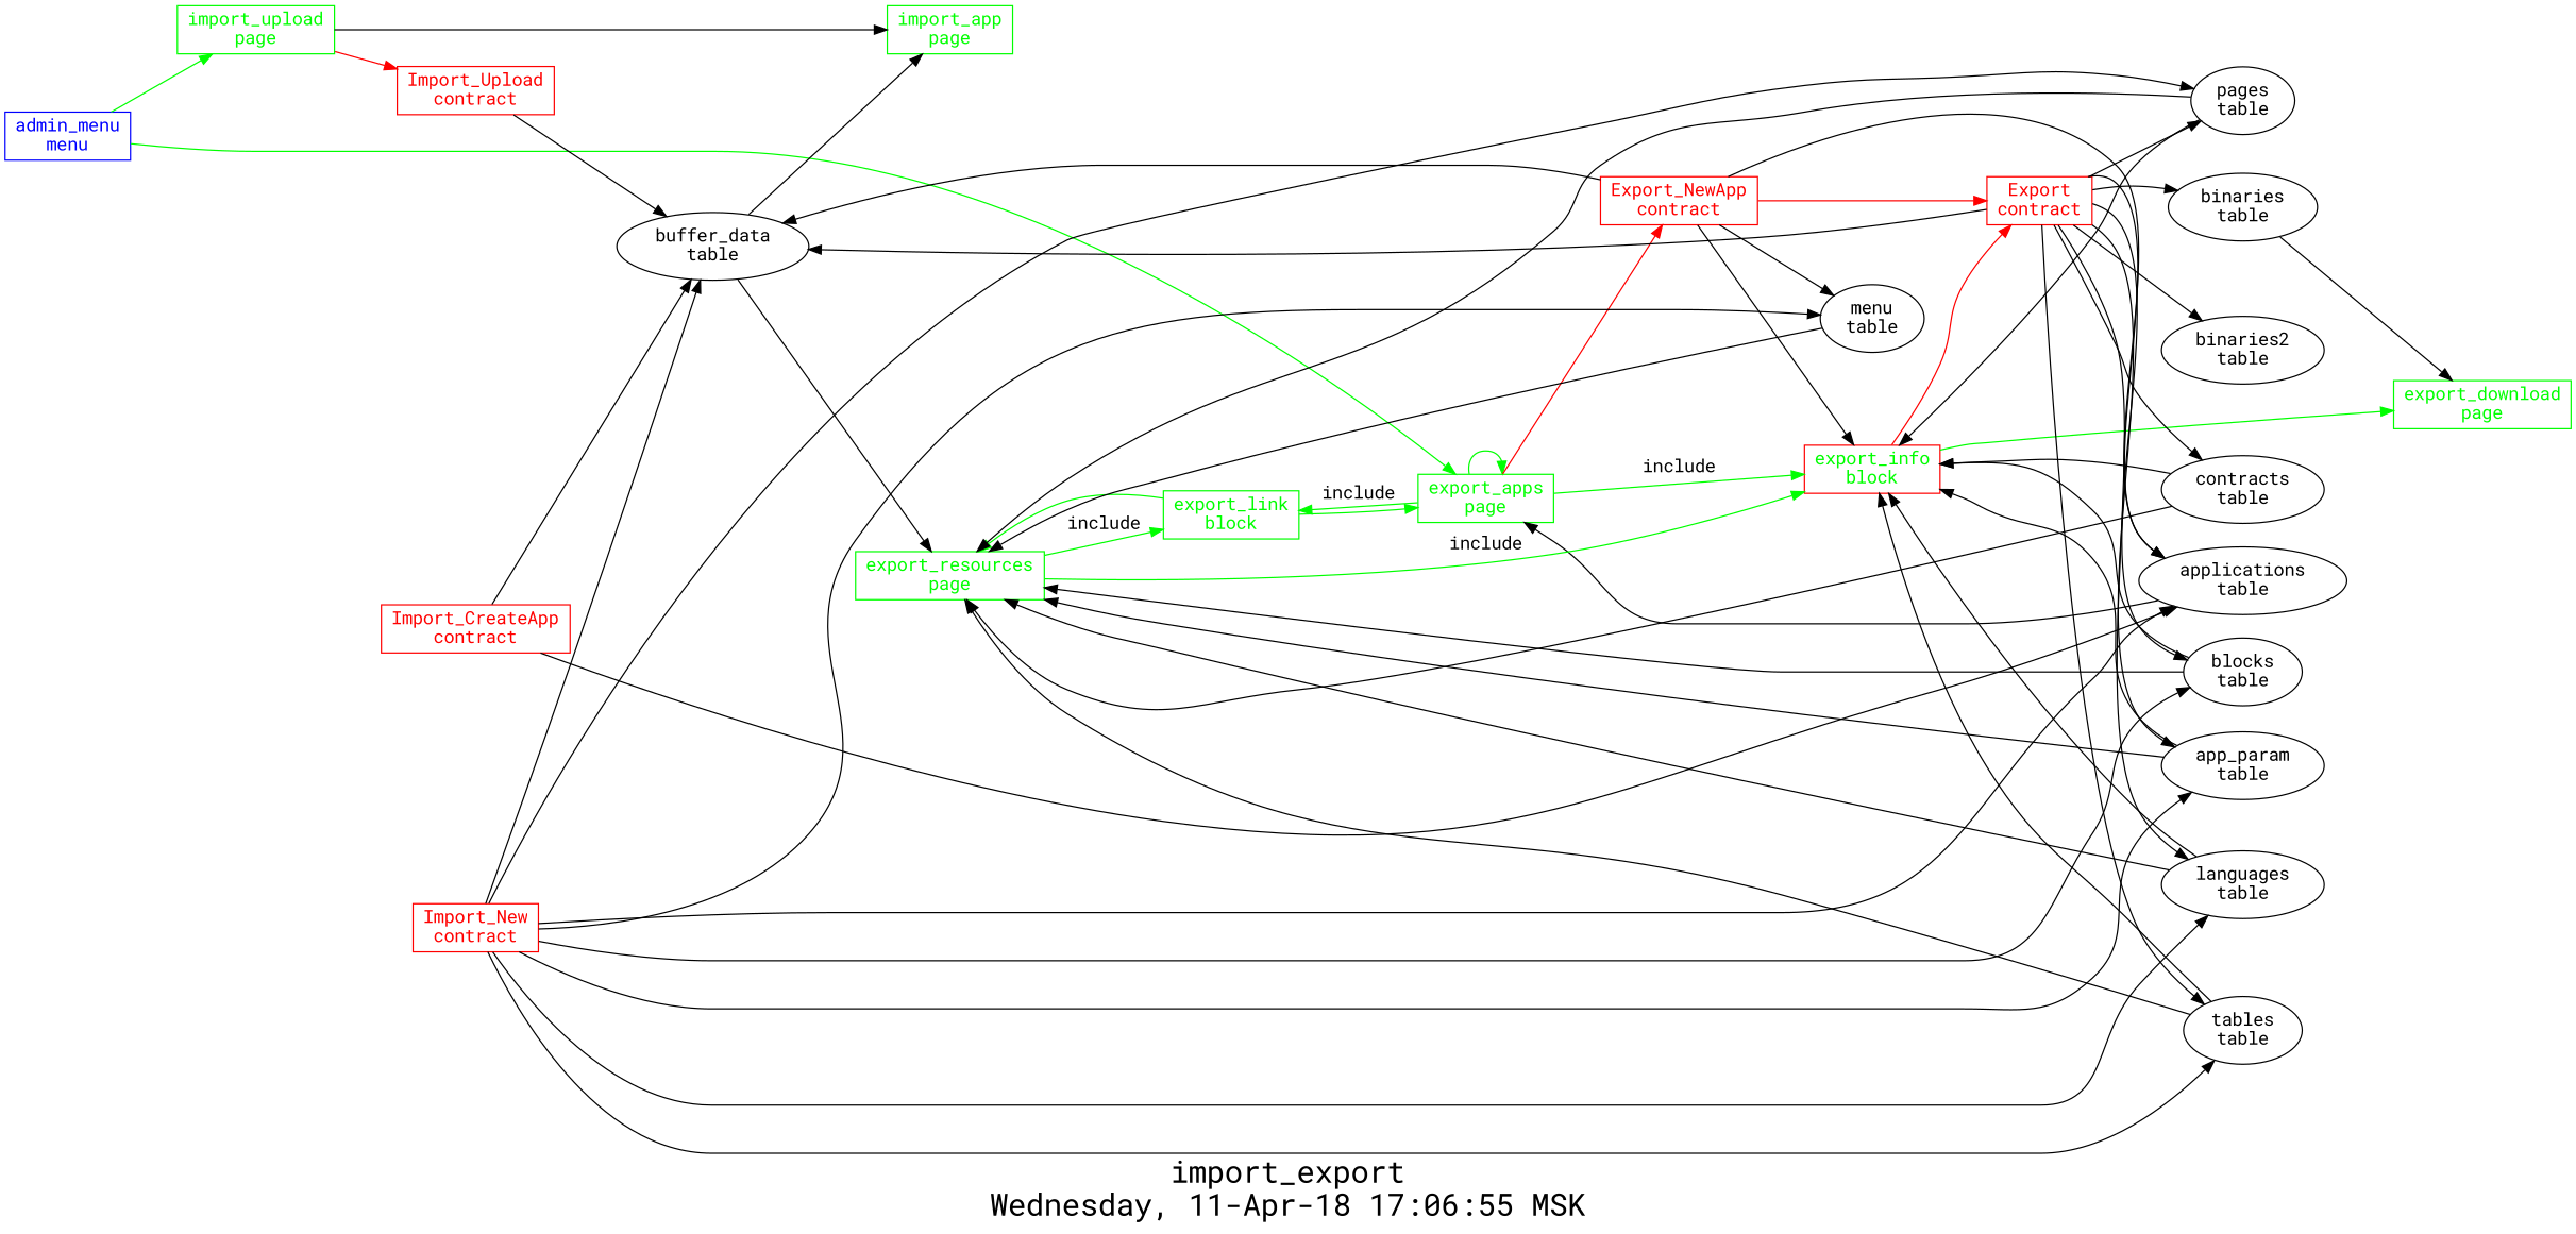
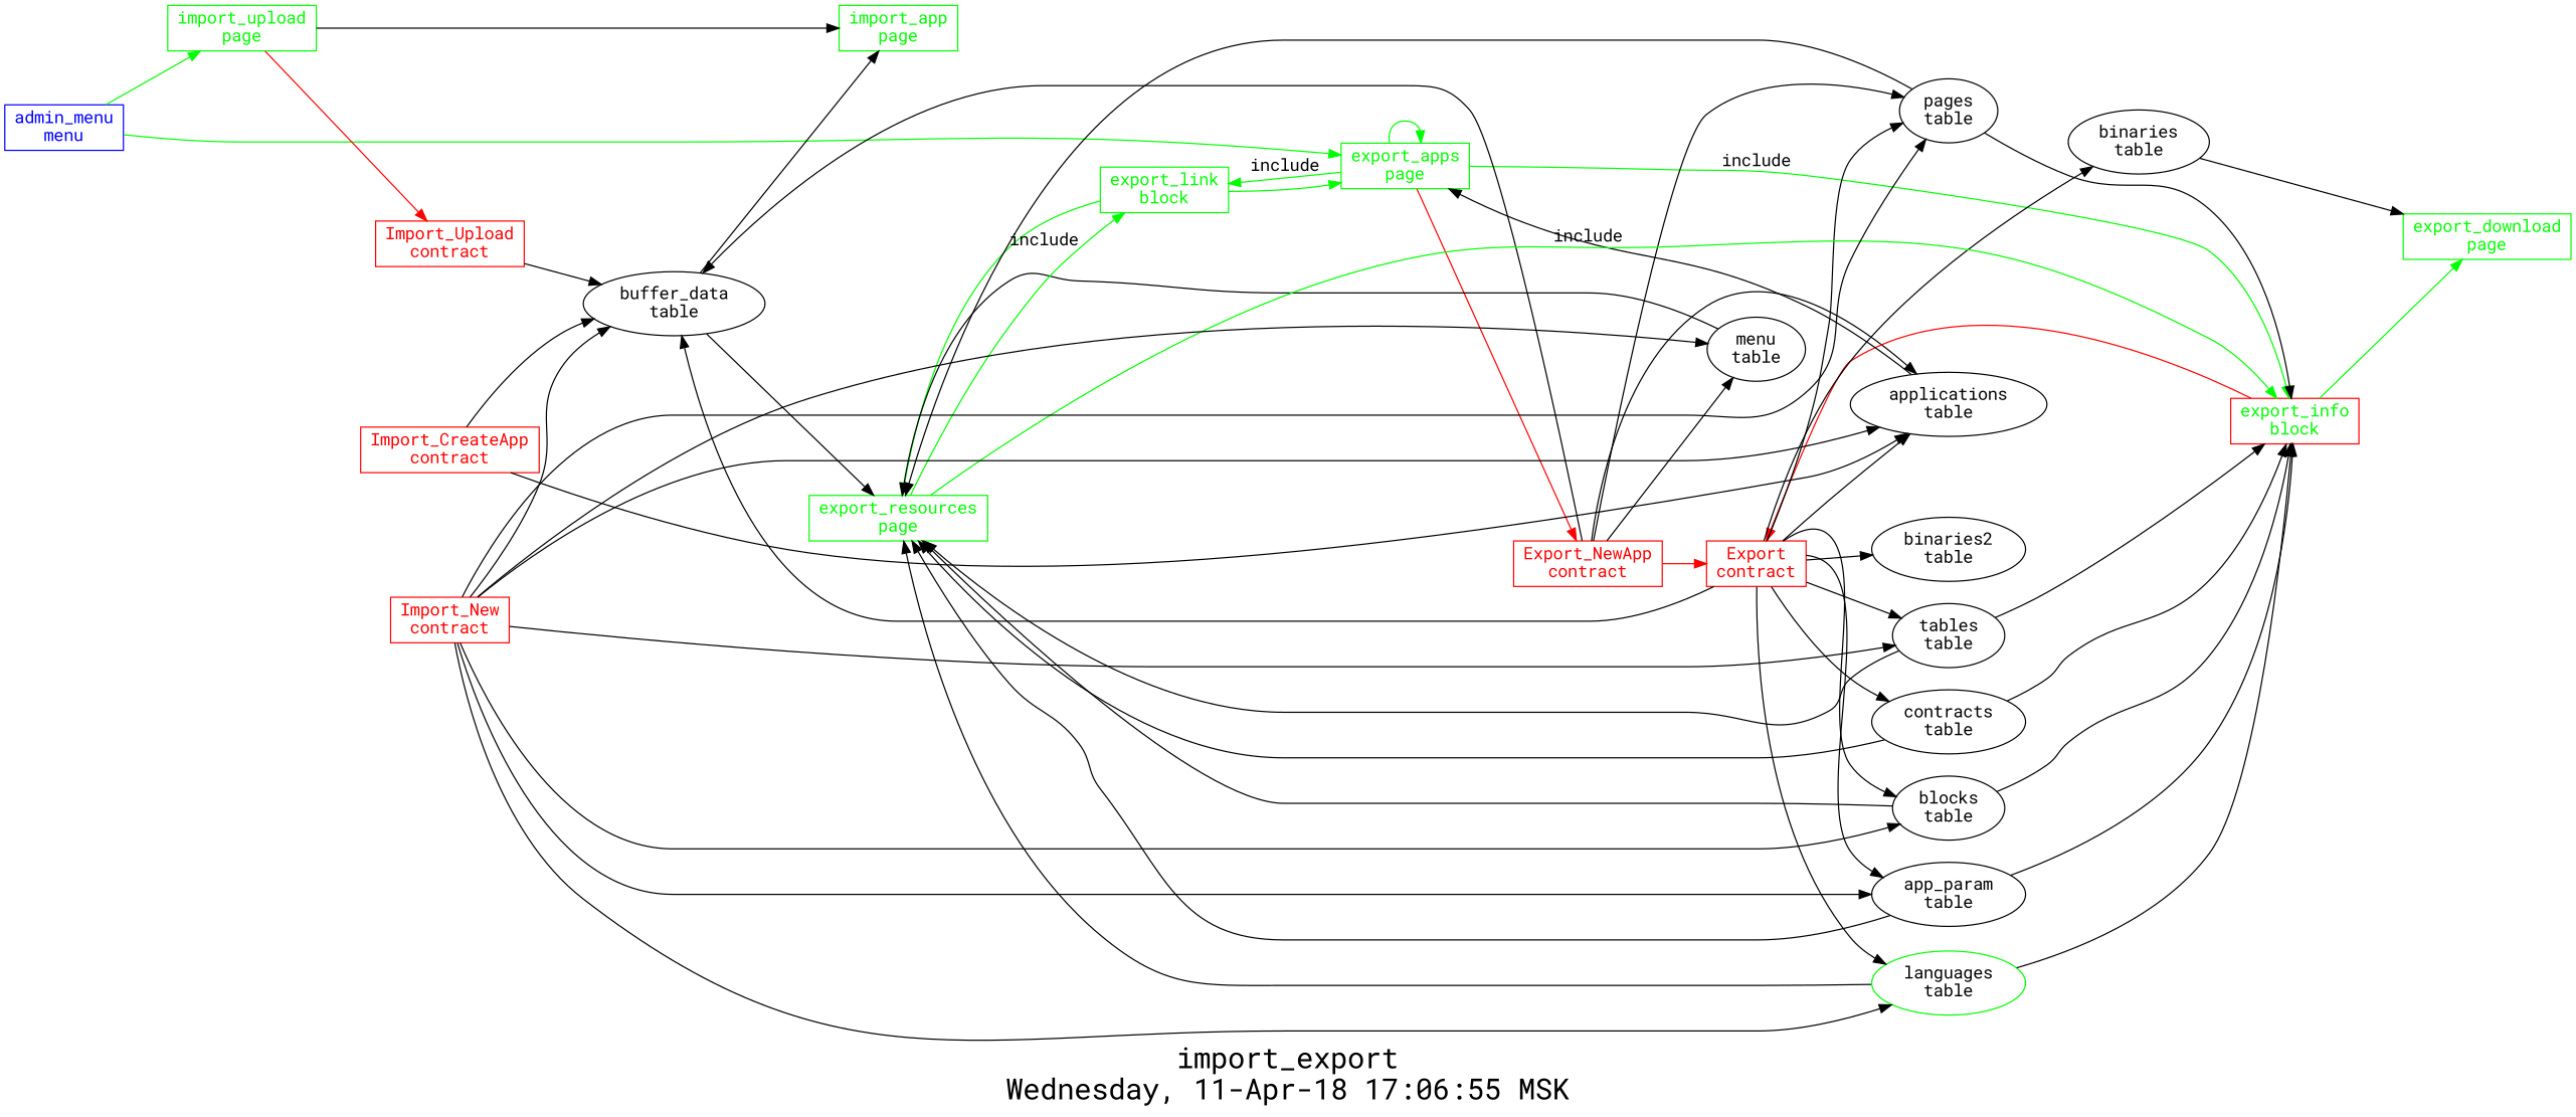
  digraph {
    fontname="Roboto Mono"
    fontsize=24
    label="import_export\nWednesday, 11-Apr-18 17:06:55 MSK"
    nojustify=true
    ordering=out
    rankdir=LR
    node [fontname="Roboto Mono" shape=record]
    edge [fontname="Roboto Mono"]
    "admin_menu\nmenu" [color=blue fontcolor=blue group=menus]
    "import_upload\npage" [color=green fontcolor=green group=pages]
    "export_apps\npage" [color=green fontcolor=green group=pages]
    "import_app\npage" [color=green fontcolor=green group=pages]
    "Import_Upload\ncontract" [color=red fontcolor=red group=contracts]
    "Export_NewApp\ncontract" [color=red fontcolor=red group=contracts]
    "export_link\nblock" [color=green fontcolor=green group=blocks]
    "export_info\nblock" [color=red fontcolor=green group=blocks]
    "buffer_data\ntable" [group=tables shape=""]
    "applications\ntable" [shape=""]
    "pages\ntable" [shape=""]
    "menu\ntable" [shape=""]
    "Export\ncontract" [color=red fontcolor=red group=contracts]
    "export_resources\npage" [color=green fontcolor=green group=pages]
    "export_download\npage" [color=green fontcolor=green group=pages]
    "binaries\ntable" [shape=""]
    "blocks\ntable" [shape=""]
    "app_param\ntable" [shape=""]
-   "languages\ntable" [shape=""]
+   "languages\ntable" [color=green shape=""]
    "contracts\ntable" [shape=""]
    "tables\ntable" [shape=""]
    "binaries2\ntable" [group=tables shape=""]
    "Import_CreateApp\ncontract" [color=red fontcolor=red group=contracts]
    "Import_New\ncontract" [color=red fontcolor=red group=contracts]
    "admin_menu\nmenu" -> "import_upload\npage" [color=green]
    "admin_menu\nmenu" -> "export_apps\npage" [color=green]
    "import_upload\npage" -> "import_app\npage" [color=black]
    "import_upload\npage" -> "Import_Upload\ncontract" [color=red]
    "export_apps\npage" -> "export_apps\npage" [color=green]
    "export_apps\npage" -> "Export_NewApp\ncontract" [color=red]
    "export_apps\npage" -> "export_link\nblock" [color=green label=include]
    "export_apps\npage" -> "export_info\nblock" [color=green label=include]
    "Import_Upload\ncontract" -> "buffer_data\ntable"
    "Export_NewApp\ncontract" -> "buffer_data\ntable"
    "Export_NewApp\ncontract" -> "applications\ntable"
-   "Export_NewApp\ncontract" -> "export_info\nblock"
+   "Export_NewApp\ncontract" -> "pages\ntable"
    "Export_NewApp\ncontract" -> "menu\ntable"
    "Export_NewApp\ncontract" -> "Export\ncontract" [color=red]
    "export_link\nblock" -> "export_apps\npage" [color=green]
    "export_link\nblock" -> "export_resources\npage" [color=green]
    "export_info\nblock" -> "Export\ncontract" [color=red]
    "export_info\nblock" -> "export_download\npage" [color=green]
    "buffer_data\ntable" -> "import_app\npage"
    "buffer_data\ntable" -> "export_resources\npage"
    "applications\ntable" -> "export_apps\npage"
    "pages\ntable" -> "export_info\nblock"
    "pages\ntable" -> "export_resources\npage"
    "menu\ntable" -> "export_resources\npage"
    "Export\ncontract" -> "buffer_data\ntable"
    "Export\ncontract" -> "applications\ntable"
    "Export\ncontract" -> "pages\ntable"
    "Export\ncontract" -> "binaries\ntable"
    "Export\ncontract" -> "blocks\ntable"
    "Export\ncontract" -> "app_param\ntable"
    "Export\ncontract" -> "languages\ntable"
    "Export\ncontract" -> "contracts\ntable"
    "Export\ncontract" -> "tables\ntable"
    "Export\ncontract" -> "binaries2\ntable"
    "export_resources\npage" -> "export_link\nblock" [color=green label=include]
    "export_resources\npage" -> "export_info\nblock" [color=green label=include]
    "binaries\ntable" -> "export_download\npage"
    "blocks\ntable" -> "export_info\nblock"
    "blocks\ntable" -> "export_resources\npage"
    "app_param\ntable" -> "export_info\nblock"
    "app_param\ntable" -> "export_resources\npage"
    "languages\ntable" -> "export_info\nblock"
    "languages\ntable" -> "export_resources\npage"
    "contracts\ntable" -> "export_info\nblock"
    "contracts\ntable" -> "export_resources\npage"
    "tables\ntable" -> "export_info\nblock"
    "tables\ntable" -> "export_resources\npage"
    "Import_CreateApp\ncontract" -> "buffer_data\ntable"
    "Import_CreateApp\ncontract" -> "applications\ntable"
    "Import_New\ncontract" -> "buffer_data\ntable"
    "Import_New\ncontract" -> "applications\ntable"
    "Import_New\ncontract" -> "pages\ntable"
    "Import_New\ncontract" -> "menu\ntable"
    "Import_New\ncontract" -> "blocks\ntable"
    "Import_New\ncontract" -> "app_param\ntable"
    "Import_New\ncontract" -> "languages\ntable"
    "Import_New\ncontract" -> "tables\ntable"
  }
